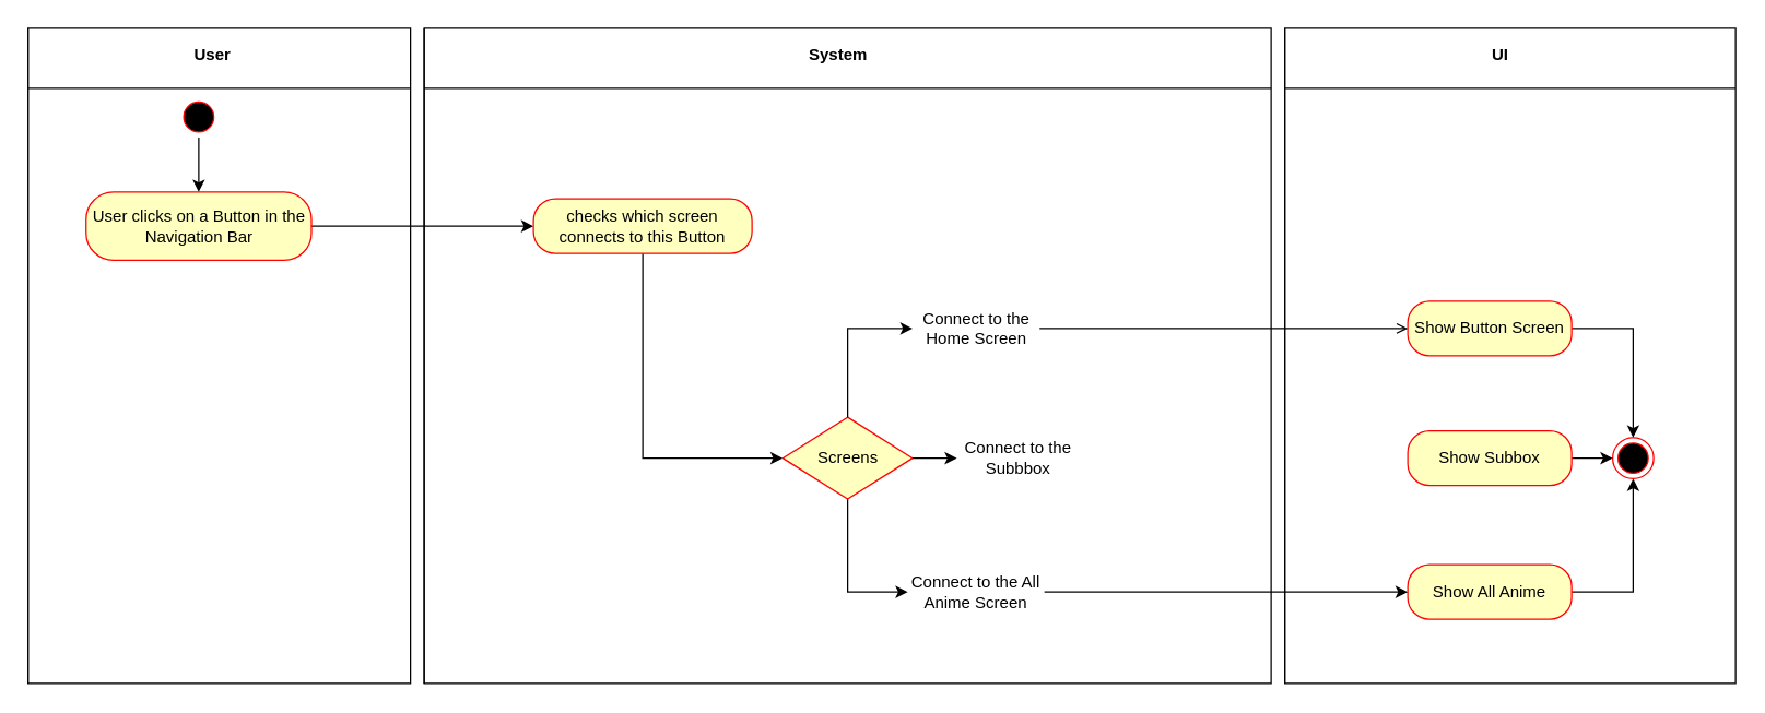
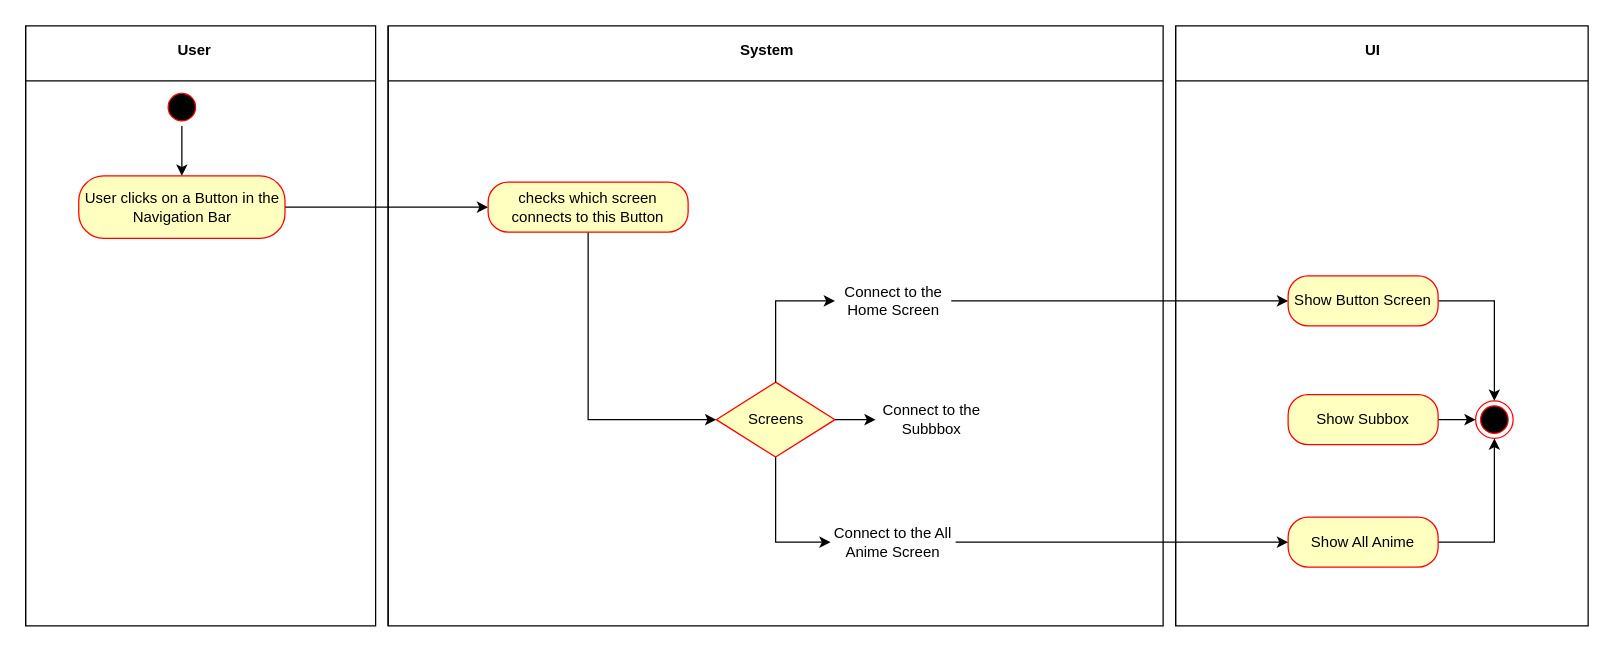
  <mxCell id="0" />
  <mxCell id="1" parent="0" />
  <mxCell id="2" value="" style="shape=internalStorage;whiteSpace=wrap;html=1;backgroundOutline=1;dx=0;dy=44;" parent="1" vertex="1"><mxGeometry width="280" height="480" as="geometry" x="20" y="20" /></mxCell>
  <mxCell id="3" value="&lt;b&gt;User&lt;/b&gt;" style="text;html=1;resizable=0;points=[];autosize=1;align=left;verticalAlign=top;spacingTop=-4;" parent="1" vertex="1"><mxGeometry x="140" y="30" width="40" height="20" as="geometry" /></mxCell>
  <mxCell id="4" value="" style="shape=internalStorage;whiteSpace=wrap;html=1;backgroundOutline=1;dx=0;dy=44;" parent="1" vertex="1"><mxGeometry x="310" width="620" height="480" as="geometry" y="20" /></mxCell>
  <mxCell id="5" value="" style="shape=internalStorage;whiteSpace=wrap;html=1;backgroundOutline=1;dx=0;dy=44;" parent="1" vertex="1"><mxGeometry x="940" width="330" height="480" as="geometry" y="20" /></mxCell>
  <mxCell id="6" value="&lt;b&gt;System&lt;/b&gt;" style="text;html=1;resizable=0;points=[];autosize=1;align=left;verticalAlign=top;spacingTop=-4;" parent="1" vertex="1"><mxGeometry x="590" y="30" width="60" height="20" as="geometry" /></mxCell>
  <mxCell id="7" style="edgeStyle=orthogonalEdgeStyle;rounded=0;orthogonalLoop=1;jettySize=auto;html=1;exitX=0.5;exitY=1;exitDx=0;exitDy=0;entryX=0.5;entryY=0;entryDx=0;entryDy=0;" parent="1" source="8" target="20" edge="1"><mxGeometry relative="1" as="geometry" /></mxCell>
  <mxCell id="8" value="" style="ellipse;html=1;shape=startState;fillColor=#000000;strokeColor=#ff0000;" parent="1" vertex="1"><mxGeometry x="130" y="70" width="30" height="30" as="geometry" /></mxCell>
  <mxCell id="9" value="" style="ellipse;html=1;shape=endState;fillColor=#000000;strokeColor=#ff0000;" parent="1" vertex="1"><mxGeometry x="1180" y="320" width="30" height="30" as="geometry" /></mxCell>
  <mxCell id="10" style="edgeStyle=orthogonalEdgeStyle;rounded=0;orthogonalLoop=1;jettySize=auto;html=1;exitX=1;exitY=0;exitDx=0;exitDy=0;entryX=0;entryY=0.5;entryDx=0;entryDy=0;" parent="1" edge="1"><mxGeometry relative="1" as="geometry"><mxPoint x="380" y="90" as="targetPoint" /></mxGeometry></mxCell>
  <mxCell id="11" style="edgeStyle=orthogonalEdgeStyle;rounded=0;orthogonalLoop=1;jettySize=auto;html=1;exitX=1;exitY=0.5;exitDx=0;exitDy=0;entryX=0;entryY=0.5;entryDx=0;entryDy=0;" parent="1" edge="1"><mxGeometry relative="1" as="geometry"><mxPoint x="390" y="390" as="targetPoint" /></mxGeometry></mxCell>
  <mxCell id="12" style="edgeStyle=orthogonalEdgeStyle;rounded=0;orthogonalLoop=1;jettySize=auto;html=1;exitX=1;exitY=1;exitDx=0;exitDy=0;entryX=0;entryY=0.5;entryDx=0;entryDy=0;" parent="1" edge="1"><mxGeometry relative="1" as="geometry"><mxPoint x="380" y="210" as="targetPoint" /><Array as="points"><mxPoint x="210" y="165" /><mxPoint x="210" y="210" /></Array></mxGeometry></mxCell>
  <mxCell id="13" style="edgeStyle=orthogonalEdgeStyle;rounded=0;orthogonalLoop=1;jettySize=auto;html=1;exitX=1;exitY=0.5;exitDx=0;exitDy=0;entryX=0;entryY=0.5;entryDx=0;entryDy=0;" parent="1" edge="1"><mxGeometry relative="1" as="geometry"><mxPoint x="500" y="90" as="sourcePoint" /></mxGeometry></mxCell>
  <mxCell id="14" style="edgeStyle=orthogonalEdgeStyle;rounded=0;orthogonalLoop=1;jettySize=auto;html=1;exitX=0.5;exitY=1;exitDx=0;exitDy=0;entryX=1;entryY=0.5;entryDx=0;entryDy=0;" parent="1" edge="1"><mxGeometry relative="1" as="geometry"><mxPoint x="500" y="150" as="targetPoint" /></mxGeometry></mxCell>
  <mxCell id="15" style="edgeStyle=orthogonalEdgeStyle;rounded=0;orthogonalLoop=1;jettySize=auto;html=1;exitX=1;exitY=0.5;exitDx=0;exitDy=0;entryX=0;entryY=0.5;entryDx=0;entryDy=0;" parent="1" edge="1"><mxGeometry relative="1" as="geometry"><mxPoint x="685" y="390" as="targetPoint" /></mxGeometry></mxCell>
  <mxCell id="16" style="edgeStyle=orthogonalEdgeStyle;rounded=0;orthogonalLoop=1;jettySize=auto;html=1;exitX=0.5;exitY=1;exitDx=0;exitDy=0;entryX=1;entryY=0.5;entryDx=0;entryDy=0;" parent="1" edge="1"><mxGeometry relative="1" as="geometry"><mxPoint x="745" y="410" as="sourcePoint" /></mxGeometry></mxCell>
  <mxCell id="17" style="edgeStyle=orthogonalEdgeStyle;rounded=0;orthogonalLoop=1;jettySize=auto;html=1;exitX=1;exitY=0.5;exitDx=0;exitDy=0;entryX=0;entryY=0.5;entryDx=0;entryDy=0;" parent="1" edge="1"><mxGeometry relative="1" as="geometry"><mxPoint x="675" y="210" as="targetPoint" /></mxGeometry></mxCell>
  <mxCell id="18" style="edgeStyle=orthogonalEdgeStyle;rounded=0;orthogonalLoop=1;jettySize=auto;html=1;exitX=0.5;exitY=1;exitDx=0;exitDy=0;entryX=1;entryY=0.5;entryDx=0;entryDy=0;" parent="1" edge="1"><mxGeometry relative="1" as="geometry"><mxPoint x="735" y="230" as="sourcePoint" /></mxGeometry></mxCell>
  <mxCell id="19" value="" style="edgeStyle=orthogonalEdgeStyle;rounded=0;orthogonalLoop=1;jettySize=auto;html=1;" parent="1" source="20" target="22" edge="1"><mxGeometry relative="1" as="geometry" /></mxCell>
  <mxCell id="20" value="User clicks on a Button in the Navigation Bar" style="rounded=1;whiteSpace=wrap;html=1;arcSize=40;fontColor=#000000;fillColor=#ffffc0;strokeColor=#ff0000;" parent="1" vertex="1"><mxGeometry x="62.5" y="140" width="165" height="50" as="geometry" /></mxCell>
  <mxCell id="21" style="edgeStyle=orthogonalEdgeStyle;rounded=0;orthogonalLoop=1;jettySize=auto;html=1;exitX=0.5;exitY=1;exitDx=0;exitDy=0;entryX=0;entryY=0.5;entryDx=0;entryDy=0;" edge="1" parent="1" source="22" target="24"><mxGeometry relative="1" as="geometry" /></mxCell>
  <mxCell id="22" value="checks which screen connects to this Button" style="rounded=1;whiteSpace=wrap;html=1;arcSize=40;fontColor=#000000;fillColor=#ffffc0;strokeColor=#ff0000;" parent="1" vertex="1"><mxGeometry x="390" y="145" width="160" height="40" as="geometry" /></mxCell>
  <mxCell id="23" value="&lt;b&gt;UI&lt;/b&gt;" style="text;html=1;resizable=0;points=[];autosize=1;align=left;verticalAlign=top;spacingTop=-4;" parent="1" vertex="1"><mxGeometry x="1090" y="30" width="30" height="20" as="geometry" /></mxCell>
  <mxCell id="24" value="Screens" style="rhombus;whiteSpace=wrap;html=1;fillColor=#ffffc0;strokeColor=#ff0000;" parent="1" vertex="1"><mxGeometry x="572.5" y="305" width="95" height="60" as="geometry" /></mxCell>
  <mxCell id="25" style="edgeStyle=orthogonalEdgeStyle;rounded=0;orthogonalLoop=1;jettySize=auto;html=1;exitX=1;exitY=0.5;exitDx=0;exitDy=0;entryX=0.5;entryY=1;entryDx=0;entryDy=0;" edge="1" parent="1" source="26" target="9"><mxGeometry relative="1" as="geometry" /></mxCell>
  <mxCell id="26" value="Show All Anime" style="rounded=1;whiteSpace=wrap;html=1;arcSize=40;fontColor=#000000;fillColor=#ffffc0;strokeColor=#ff0000;" parent="1" vertex="1"><mxGeometry x="1030" y="413" width="120" height="40" as="geometry" /></mxCell>
  <mxCell id="27" style="edgeStyle=orthogonalEdgeStyle;rounded=0;orthogonalLoop=1;jettySize=auto;html=1;exitX=1;exitY=0.5;exitDx=0;exitDy=0;entryX=0;entryY=0.5;entryDx=0;entryDy=0;" edge="1" parent="1" source="28" target="9"><mxGeometry relative="1" as="geometry" /></mxCell>
  <mxCell id="28" value="Show Subbox" style="rounded=1;whiteSpace=wrap;html=1;arcSize=40;fontColor=#000000;fillColor=#ffffc0;strokeColor=#ff0000;" parent="1" vertex="1"><mxGeometry x="1030" y="315" width="120" height="40" as="geometry" /></mxCell>
  <mxCell id="29" style="edgeStyle=orthogonalEdgeStyle;rounded=0;orthogonalLoop=1;jettySize=auto;html=1;exitX=1;exitY=0.5;exitDx=0;exitDy=0;entryX=0.5;entryY=0;entryDx=0;entryDy=0;" edge="1" parent="1" source="30" target="9"><mxGeometry relative="1" as="geometry" /></mxCell>
  <mxCell id="30" value="Show Button Screen" style="rounded=1;whiteSpace=wrap;html=1;arcSize=40;fontColor=#000000;fillColor=#ffffc0;strokeColor=#ff0000;" parent="1" vertex="1"><mxGeometry x="1030" y="220" width="120" height="40" as="geometry" /></mxCell>
- <mxCell id="31" style="edgeStyle=orthogonalEdgeStyle;rounded=0;orthogonalLoop=1;jettySize=auto;html=1;exitX=1;exitY=0.5;exitDx=0;exitDy=0;entryX=0;entryY=0.5;entryDx=0;entryDy=0;endArrow=open;" edge="1" parent="1" source="32" target="30"><mxGeometry relative="1" as="geometry" /></mxCell>
+ <mxCell id="31" style="edgeStyle=orthogonalEdgeStyle;rounded=0;orthogonalLoop=1;jettySize=auto;html=1;exitX=1;exitY=0.5;exitDx=0;exitDy=0;entryX=0;entryY=0.5;entryDx=0;entryDy=0;" edge="1" parent="1" source="32" target="30"><mxGeometry relative="1" as="geometry" /></mxCell>
  <mxCell id="32" value="Connect to the Home Screen" style="text;html=1;strokeColor=none;fillColor=none;align=center;verticalAlign=middle;whiteSpace=wrap;rounded=0;" vertex="1" parent="1"><mxGeometry x="667.5" y="230" width="93" height="20" as="geometry" /></mxCell>
  <mxCell id="33" style="edgeStyle=orthogonalEdgeStyle;rounded=0;orthogonalLoop=1;jettySize=auto;html=1;exitX=0.5;exitY=0;exitDx=0;exitDy=0;entryX=0;entryY=0.5;entryDx=0;entryDy=0;" edge="1" parent="1" source="24" target="32"><mxGeometry relative="1" as="geometry"><mxPoint x="644.143" y="320.143" as="sourcePoint" /><mxPoint x="1029.857" y="240.143" as="targetPoint" /><Array as="points" /></mxGeometry></mxCell>
  <mxCell id="34" value="Connect to the Subbbox" style="text;html=1;strokeColor=none;fillColor=none;align=center;verticalAlign=middle;whiteSpace=wrap;rounded=0;" vertex="1" parent="1"><mxGeometry x="700" y="325" width="90" height="20" as="geometry" /></mxCell>
  <mxCell id="35" style="edgeStyle=orthogonalEdgeStyle;rounded=0;orthogonalLoop=1;jettySize=auto;html=1;exitX=1;exitY=0.5;exitDx=0;exitDy=0;" edge="1" parent="1" source="24" target="34"><mxGeometry relative="1" as="geometry"><mxPoint x="668" y="335" as="sourcePoint" /><mxPoint x="1030" y="335" as="targetPoint" /></mxGeometry></mxCell>
  <mxCell id="36" style="edgeStyle=orthogonalEdgeStyle;rounded=0;orthogonalLoop=1;jettySize=auto;html=1;exitX=1;exitY=0.5;exitDx=0;exitDy=0;entryX=0;entryY=0.5;entryDx=0;entryDy=0;" edge="1" parent="1" source="37" target="26"><mxGeometry relative="1" as="geometry" /></mxCell>
  <mxCell id="37" value="Connect to the All Anime Screen" style="text;html=1;strokeColor=none;fillColor=none;align=center;verticalAlign=middle;whiteSpace=wrap;rounded=0;" vertex="1" parent="1"><mxGeometry x="664" y="423" width="100" height="20" as="geometry" /></mxCell>
  <mxCell id="38" style="edgeStyle=orthogonalEdgeStyle;rounded=0;orthogonalLoop=1;jettySize=auto;html=1;exitX=0.5;exitY=1;exitDx=0;exitDy=0;entryX=0;entryY=0.5;entryDx=0;entryDy=0;" edge="1" parent="1" source="24" target="37"><mxGeometry relative="1" as="geometry"><mxPoint x="644" y="350" as="sourcePoint" /><mxPoint x="1030" y="433" as="targetPoint" /><Array as="points" /></mxGeometry></mxCell>
